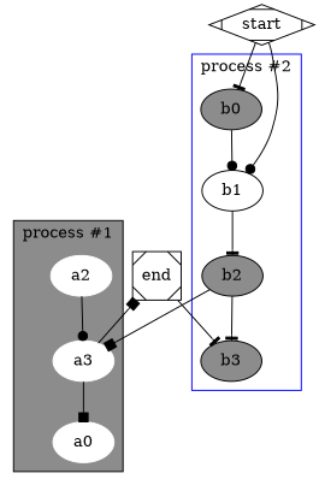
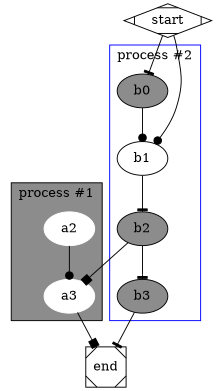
  digraph {
    node [color=black style=filled]
    edge [arrowhead=tee]
-   a0 [color=white]
    a2 [color=white]
    a3 [color=white]
    b0 [fillcolor=gray55]
    b1 [fillcolor=white]
    b2 [fillcolor=gray55]
    b3 [fillcolor=gray55]
    end [shape=Msquare color="" style=""]
    start [shape=Mdiamond color="" style=""]
    subgraph cluster_1 {
      bgcolor=gray55
      label="process #1"
      labelloc=t
-     a0
      a2
      a3
    }
    subgraph cluster_2 {
      color=blue
      label="process #2"
      labelloc=t
      b0
      b1
      b2
      b3
    }
    a2 -> a3 [arrowhead=dot]
-   a3 -> a0 [arrowhead=box]
    a3 -> end [arrowhead=box]
    b0 -> b1 [arrowhead=dot]
    b1 -> b2
    b2 -> a3 [arrowhead=box]
    b2 -> b3
-   end -> b3
+   b3 -> end
    start -> b0
    start -> b1 [arrowhead=dot]
  }
